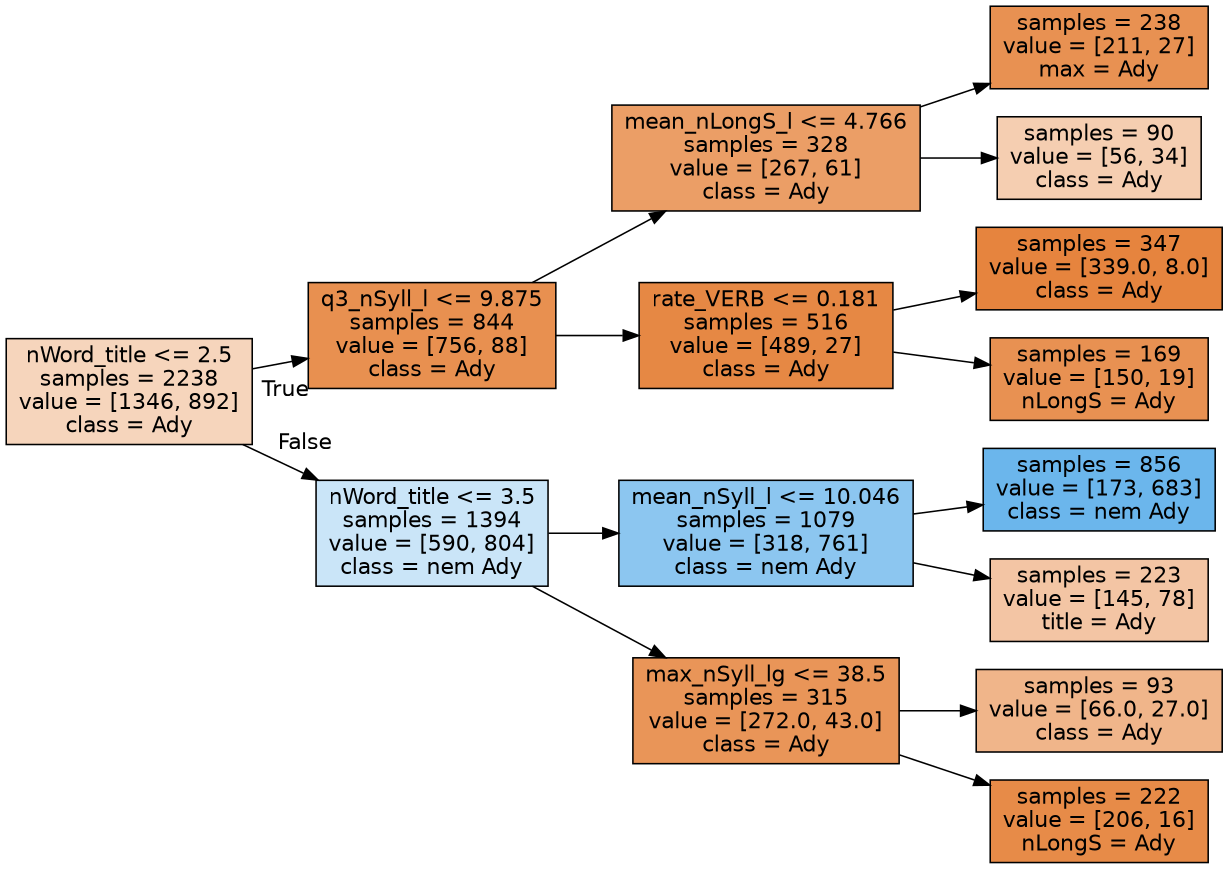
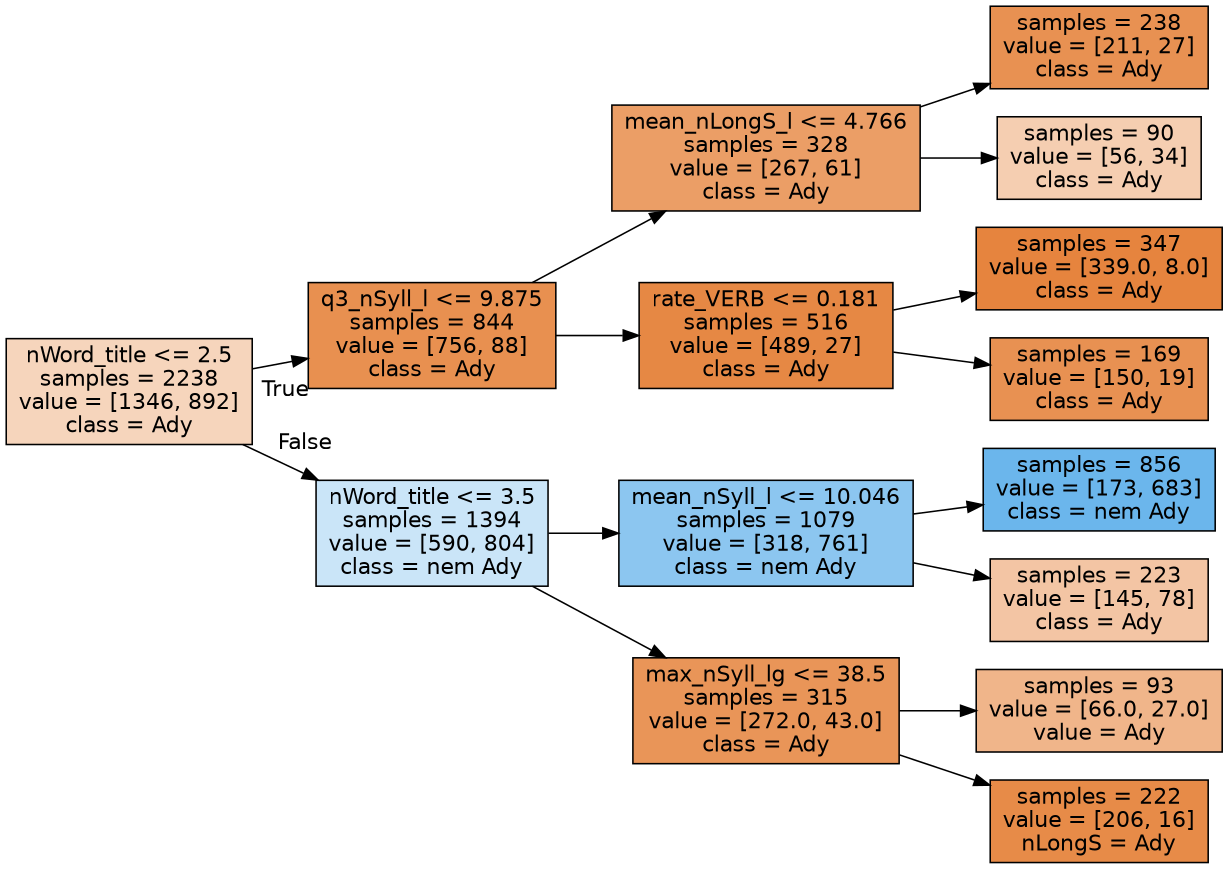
  digraph {
    rankdir=LR
    node [color=black fillcolor="#e89152" fontname=helvetica shape=box style=filled]
    edge [fontname=helvetica]
    n1 [fillcolor="#f6d5bc" label="nWord_title <= 2.5\nsamples = 2238\nvalue = [1346, 892]\nclass = Ady"]
    n2 [fillcolor="#e89050" label="q3_nSyll_l <= 9.875\nsamples = 844\nvalue = [756, 88]\nclass = Ady"]
    n3 [fillcolor="#cae5f8" label="nWord_title <= 3.5\nsamples = 1394\nvalue = [590, 804]\nclass = nem Ady"]
    n4 [fillcolor="#eb9e66" label="mean_nLongS_l <= 4.766\nsamples = 328\nvalue = [267, 61]\nclass = Ady"]
    n5 [fillcolor="#e68844" label="rate_VERB <= 0.181\nsamples = 516\nvalue = [489, 27]\nclass = Ady"]
    n6 [fillcolor="#8cc6f0" label="mean_nSyll_l <= 10.046\nsamples = 1079\nvalue = [318, 761]\nclass = nem Ady"]
    n7 [fillcolor="#e99558" label="max_nSyll_lg <= 38.5\nsamples = 315\nvalue = [272.0, 43.0]\nclass = Ady"]
-   n8 [label="samples = 238\nvalue = [211, 27]\nmax = Ady"]
+   n8 [label="samples = 238\nvalue = [211, 27]\nclass = Ady"]
    n9 [fillcolor="#f5ceb1" label="samples = 90\nvalue = [56, 34]\nclass = Ady"]
    n10 [fillcolor="#e6843e" label="samples = 347\nvalue = [339.0, 8.0]\nclass = Ady"]
-   n11 [label="samples = 169\nvalue = [150, 19]\nnLongS = Ady"]
+   n11 [label="samples = 169\nvalue = [150, 19]\nclass = Ady"]
    n12 [fillcolor="#6bb6ec" label="samples = 856\nvalue = [173, 683]\nclass = nem Ady"]
-   n13 [fillcolor="#f3c5a4" label="samples = 223\nvalue = [145, 78]\ntitle = Ady"]
-   n14 [fillcolor="#f0b58a" label="samples = 93\nvalue = [66.0, 27.0]\nclass = Ady"]
+   n13 [fillcolor="#f3c5a4" label="samples = 223\nvalue = [145, 78]\nclass = Ady"]
+   n14 [fillcolor="#f0b58a" label="samples = 93\nvalue = [66.0, 27.0]\nvalue = Ady"]
    n15 [fillcolor="#e78b48" label="samples = 222\nvalue = [206, 16]\nnLongS = Ady"]
    n1 -> n2 [headlabel=True labelangle=45 labeldistance=2.5]
    n1 -> n3 [headlabel=False labelangle=-45 labeldistance=2.5]
    n2 -> n4
    n2 -> n5
    n3 -> n6
    n3 -> n7
    n4 -> n8
    n4 -> n9
    n5 -> n10
    n5 -> n11
    n6 -> n12
    n6 -> n13
    n7 -> n14
    n7 -> n15
  }
